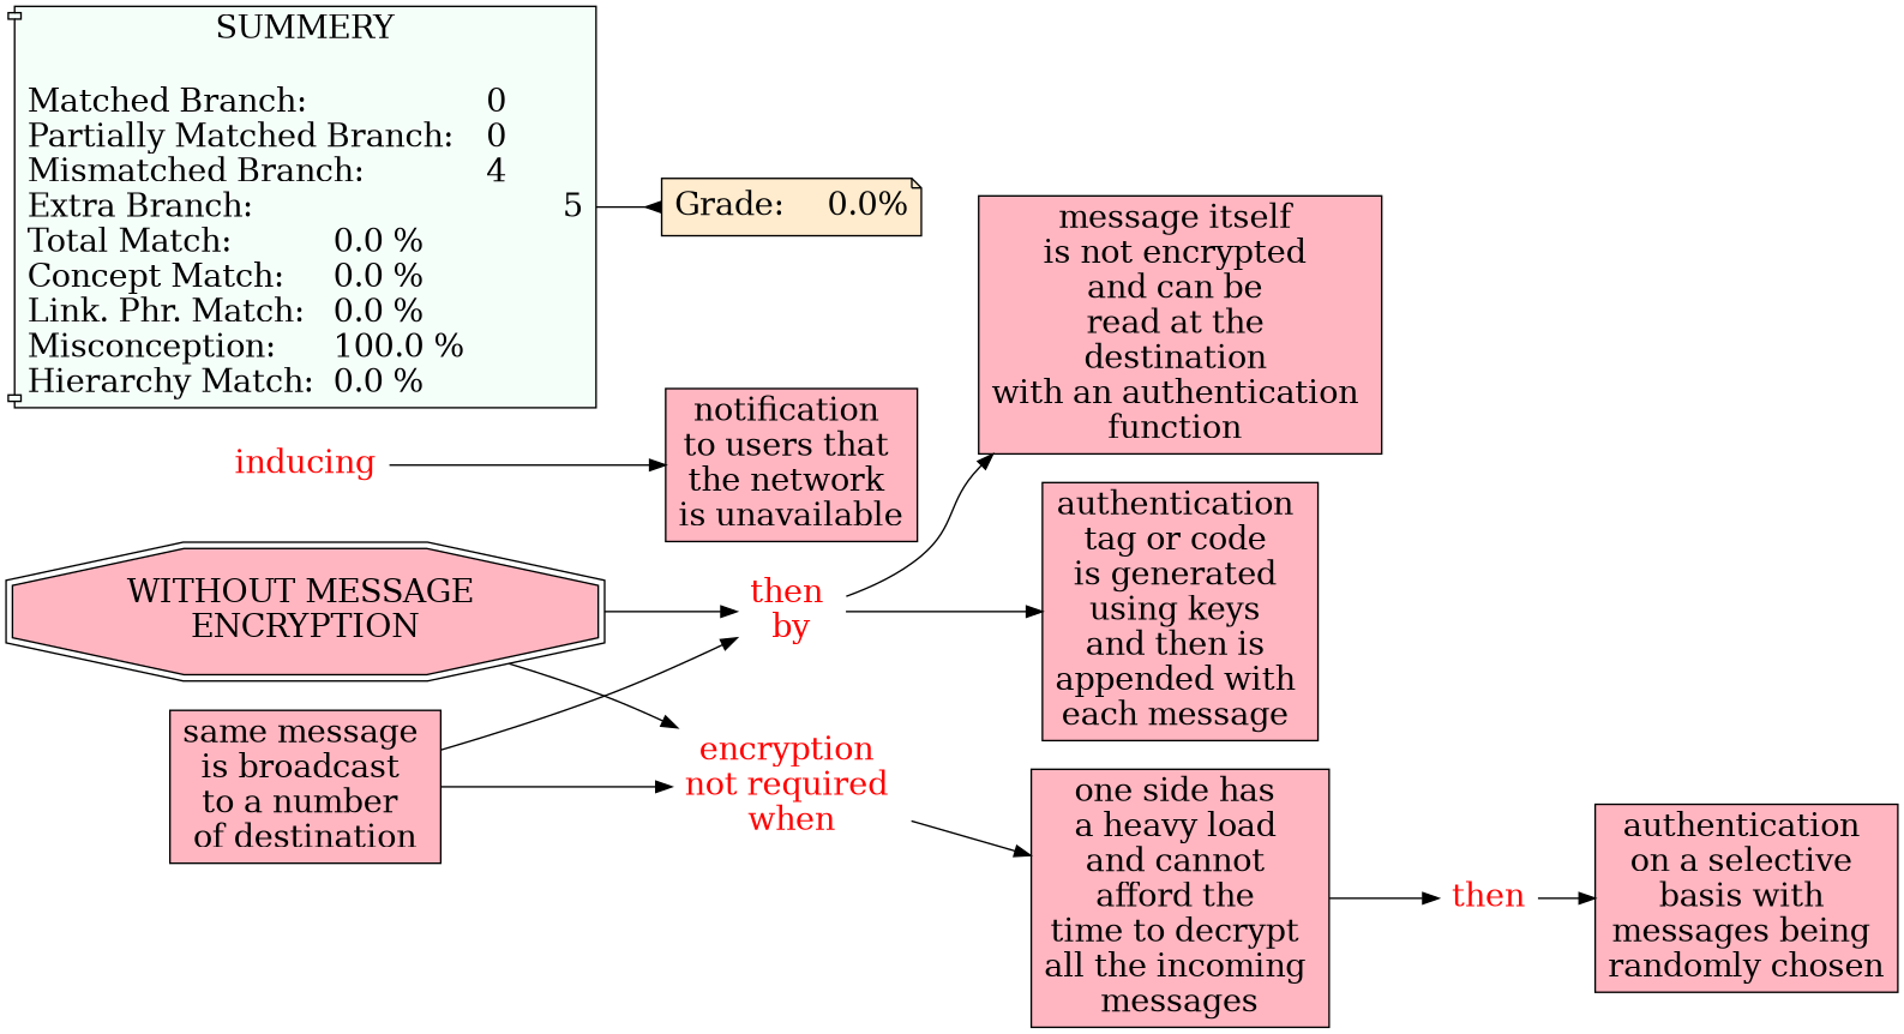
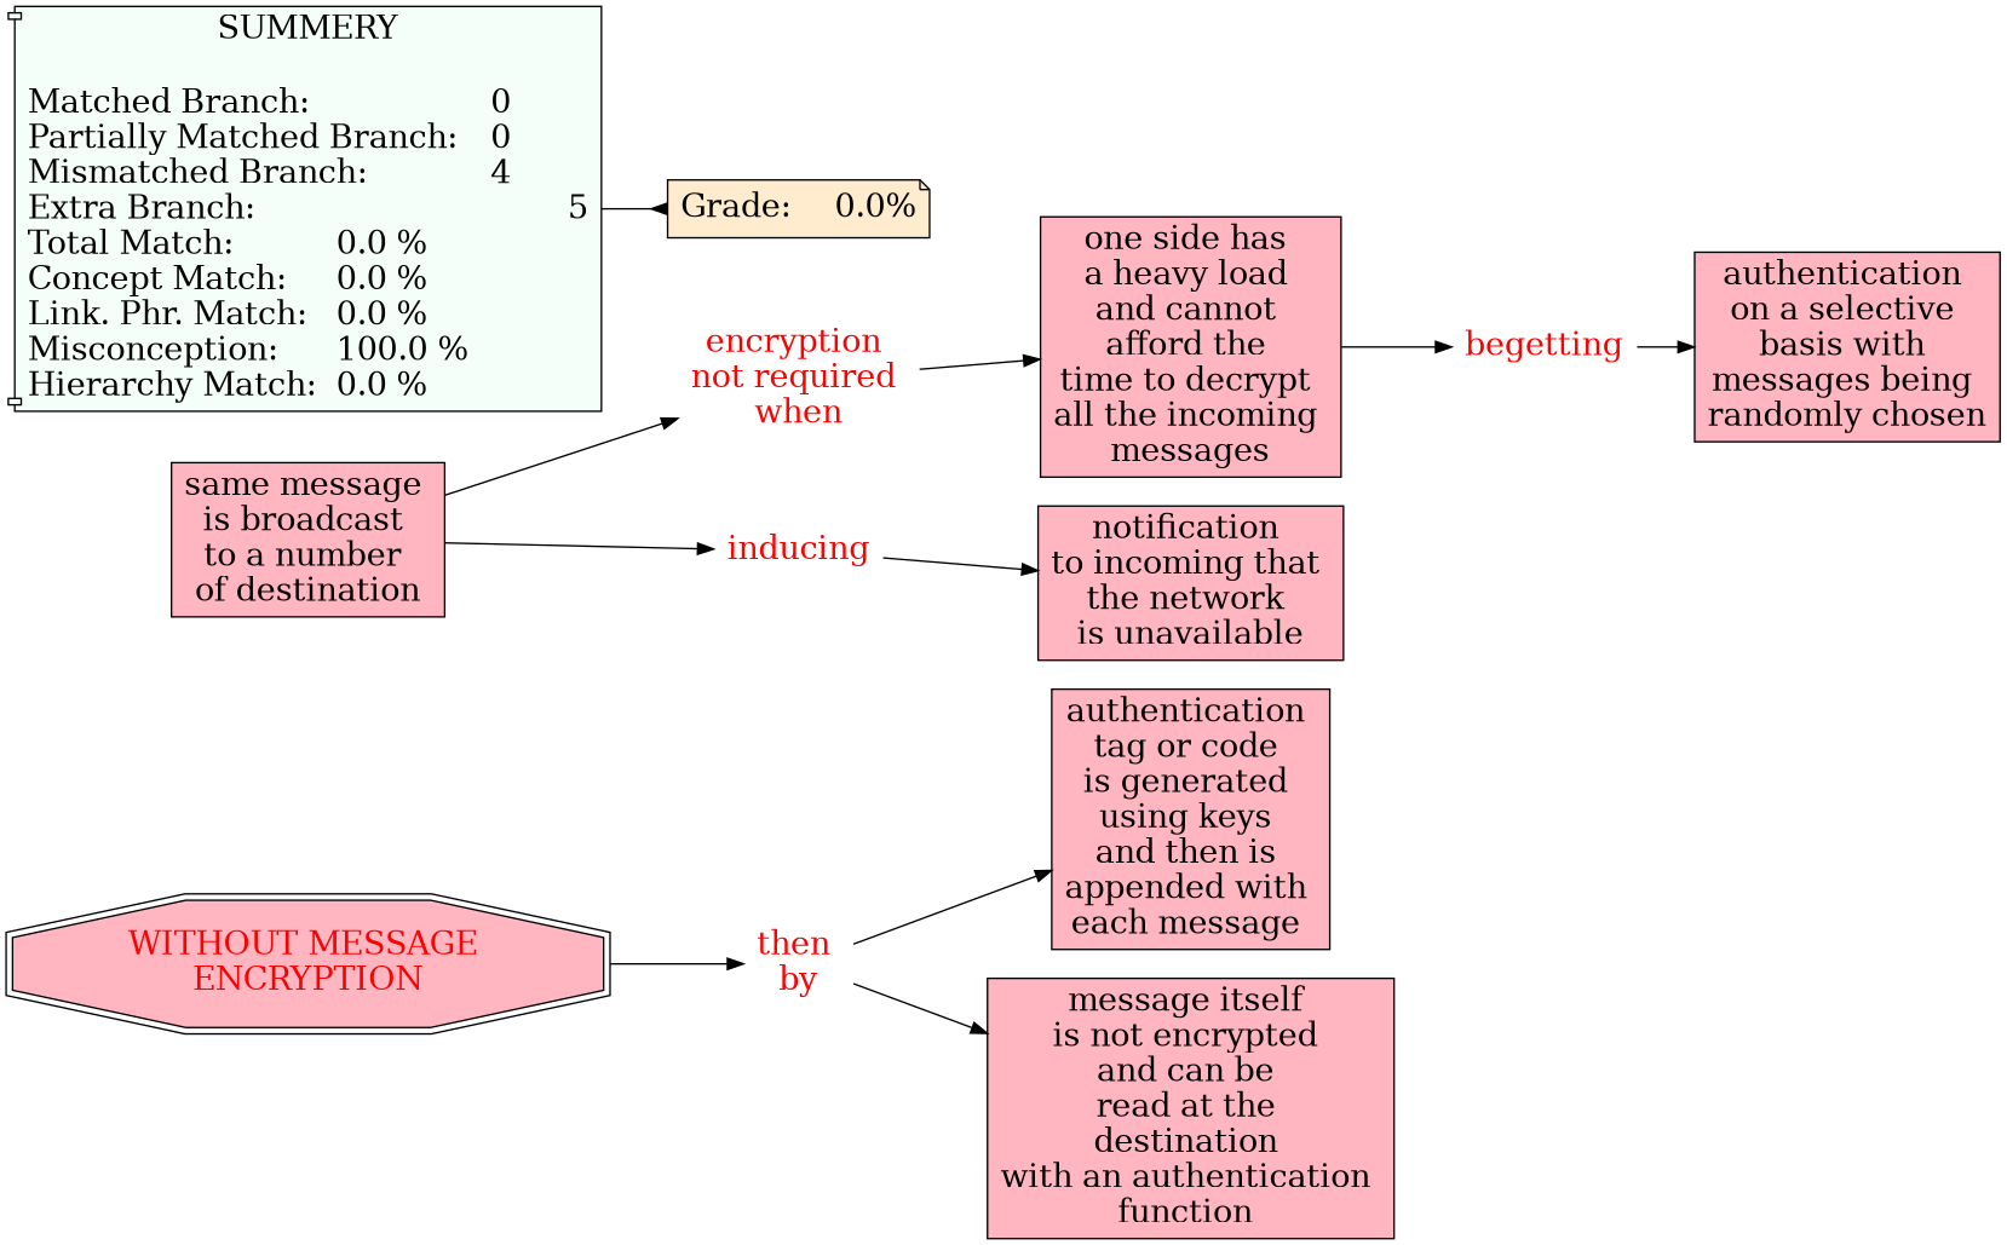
  digraph {
    rankdir=LR
    node [Gsplines=true fillcolor="#FFB6C1" fontsize=20 shape=rect style=filled]
    edge [constraint=true]
-   n1 [label="WITHOUT MESSAGE \nENCRYPTION" shape=doubleoctagon]
+   n1 [label="WITHOUT MESSAGE \nENCRYPTION" shape=doubleoctagon fontcolor=red]
    n2 [fontcolor=red label="then \nby" shape=none fillcolor="" style=""]
    n3 [fontcolor=red label="encryption \nnot required \nwhen" shape=none fillcolor="" style=""]
    n4 [label="authentication \ntag or code \nis generated \nusing keys \nand then is \nappended with \neach message \n"]
    n5 [label="message itself \nis not encrypted \nand can be \nread at the \ndestination \nwith an authentication \nfunction "]
    n6 [label="one side has \na heavy load \nand cannot \nafford the \ntime to decrypt \nall the incoming \nmessages"]
    n7 [label="same message \nis broadcast \nto a number \nof destination\n"]
    n8 [fontcolor=red label=inducing shape=none fillcolor="" style=""]
-   n9 [label="notification \nto users that \nthe network \nis unavailable\n"]
-   n10 [fontcolor=red label=then shape=none fillcolor="" style=""]
+   n9 [label="notification \nto incoming that \nthe network \nis unavailable\n"]
+   n10 [fontcolor=red label=begetting shape=none fillcolor="" style=""]
    n11 [label="authentication \non a selective \nbasis with \nmessages being \nrandomly chosen\n"]
    n12 [fillcolor="#F5FFFA" label="SUMMERY\n\nMatched Branch:			0\lPartially Matched Branch:	0\lMismatched Branch:		4\lExtra Branch:				5\lTotal Match:		0.0 %\lConcept Match:	0.0 %\lLink. Phr. Match:	0.0 %\lMisconception:	100.0 %\lHierarchy Match:	0.0 %\l" shape=component]
    n13 [fillcolor="#FFEBCD" label="Grade:	0.0%" shape=note]
    n1 -> n2
-   n1 -> n3
    n2 -> n4
    n2 -> n5
    n3 -> n6
    n6 -> n10
    n7 -> n3
-   n7 -> n2
+   n7 -> n8
    n8 -> n9
    n10 -> n11
    n12 -> n13 [arrowhead=inv color=black]
  }
